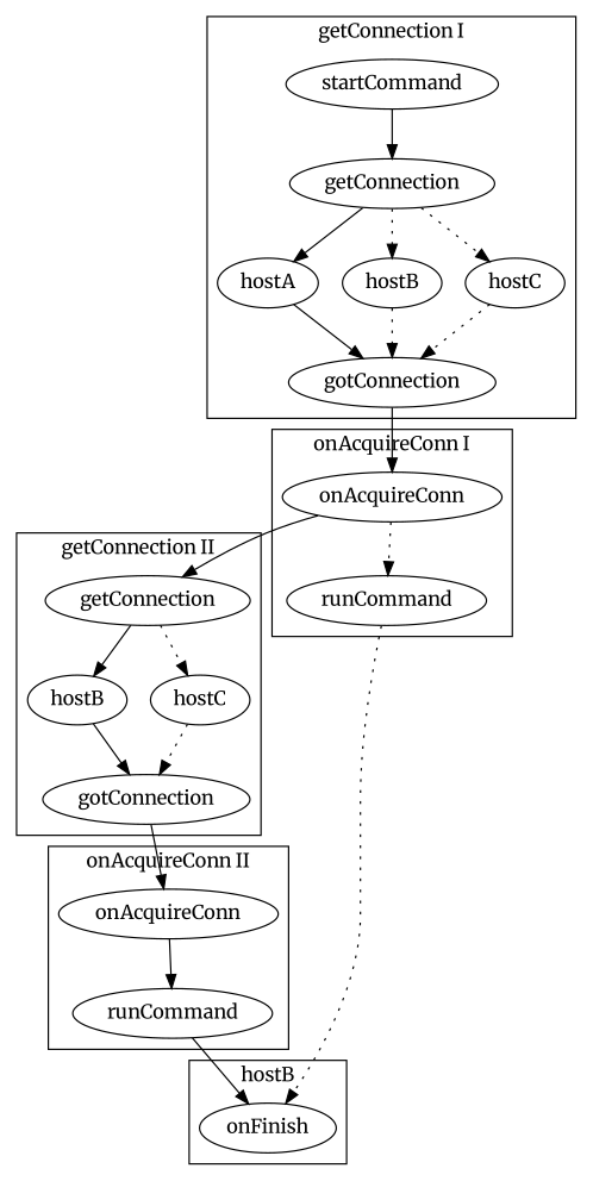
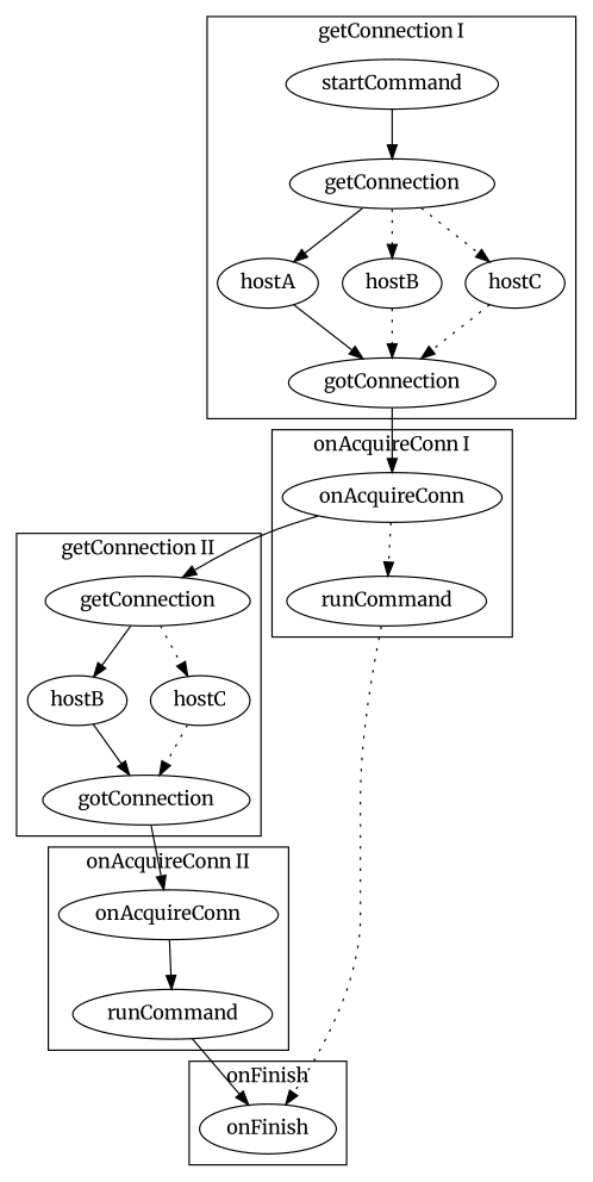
  digraph {
    fontname=Merriweather
    node [fontname=Merriweather]
    edge [fontname=Merriweather]
    n1 [label=getConnection]
    startCommand
    n3 [label=hostA]
    n4 [label=hostB]
    n5 [label=hostC]
    n6 [label=gotConnection]
    n7 [label=onAcquireConn]
    n8 [label=runCommand]
    n9 [label=getConnection]
    n10 [label=hostB]
    n11 [label=hostC]
    n12 [label=gotConnection]
    n13 [label=onAcquireConn]
    n14 [label=runCommand]
    onFinish
    subgraph cluster_1 {
      label="getConnection I"
      n1
      startCommand
      n3
      n4
      n5
      n6
    }
    subgraph cluster_2 {
    }
    subgraph cluster_3 {
      label="onAcquireConn I"
      n7
      n8
    }
    subgraph cluster_4 {
      label="getConnection II"
      n9
      n10
      n11
      n12
    }
    subgraph cluster_5 {
      label="onAcquireConn II"
      n13
      n14
    }
    subgraph cluster_6 {
-     label=hostB
+     label=onFinish
      onFinish
    }
    n1 -> n3
    n1 -> n4 [style=dotted]
    n1 -> n5 [style=dotted]
    startCommand -> n1
    n3 -> n6
    n4 -> n6 [style=dotted]
    n5 -> n6 [style=dotted]
    n6 -> n7
    n7 -> n8 [style=dotted]
    n7 -> n9
    n8 -> onFinish [style=dotted]
    n9 -> n10
    n9 -> n11 [style=dotted]
    n10 -> n12
    n11 -> n12 [style=dotted]
    n12 -> n13
    n13 -> n14
    n14 -> onFinish
  }
